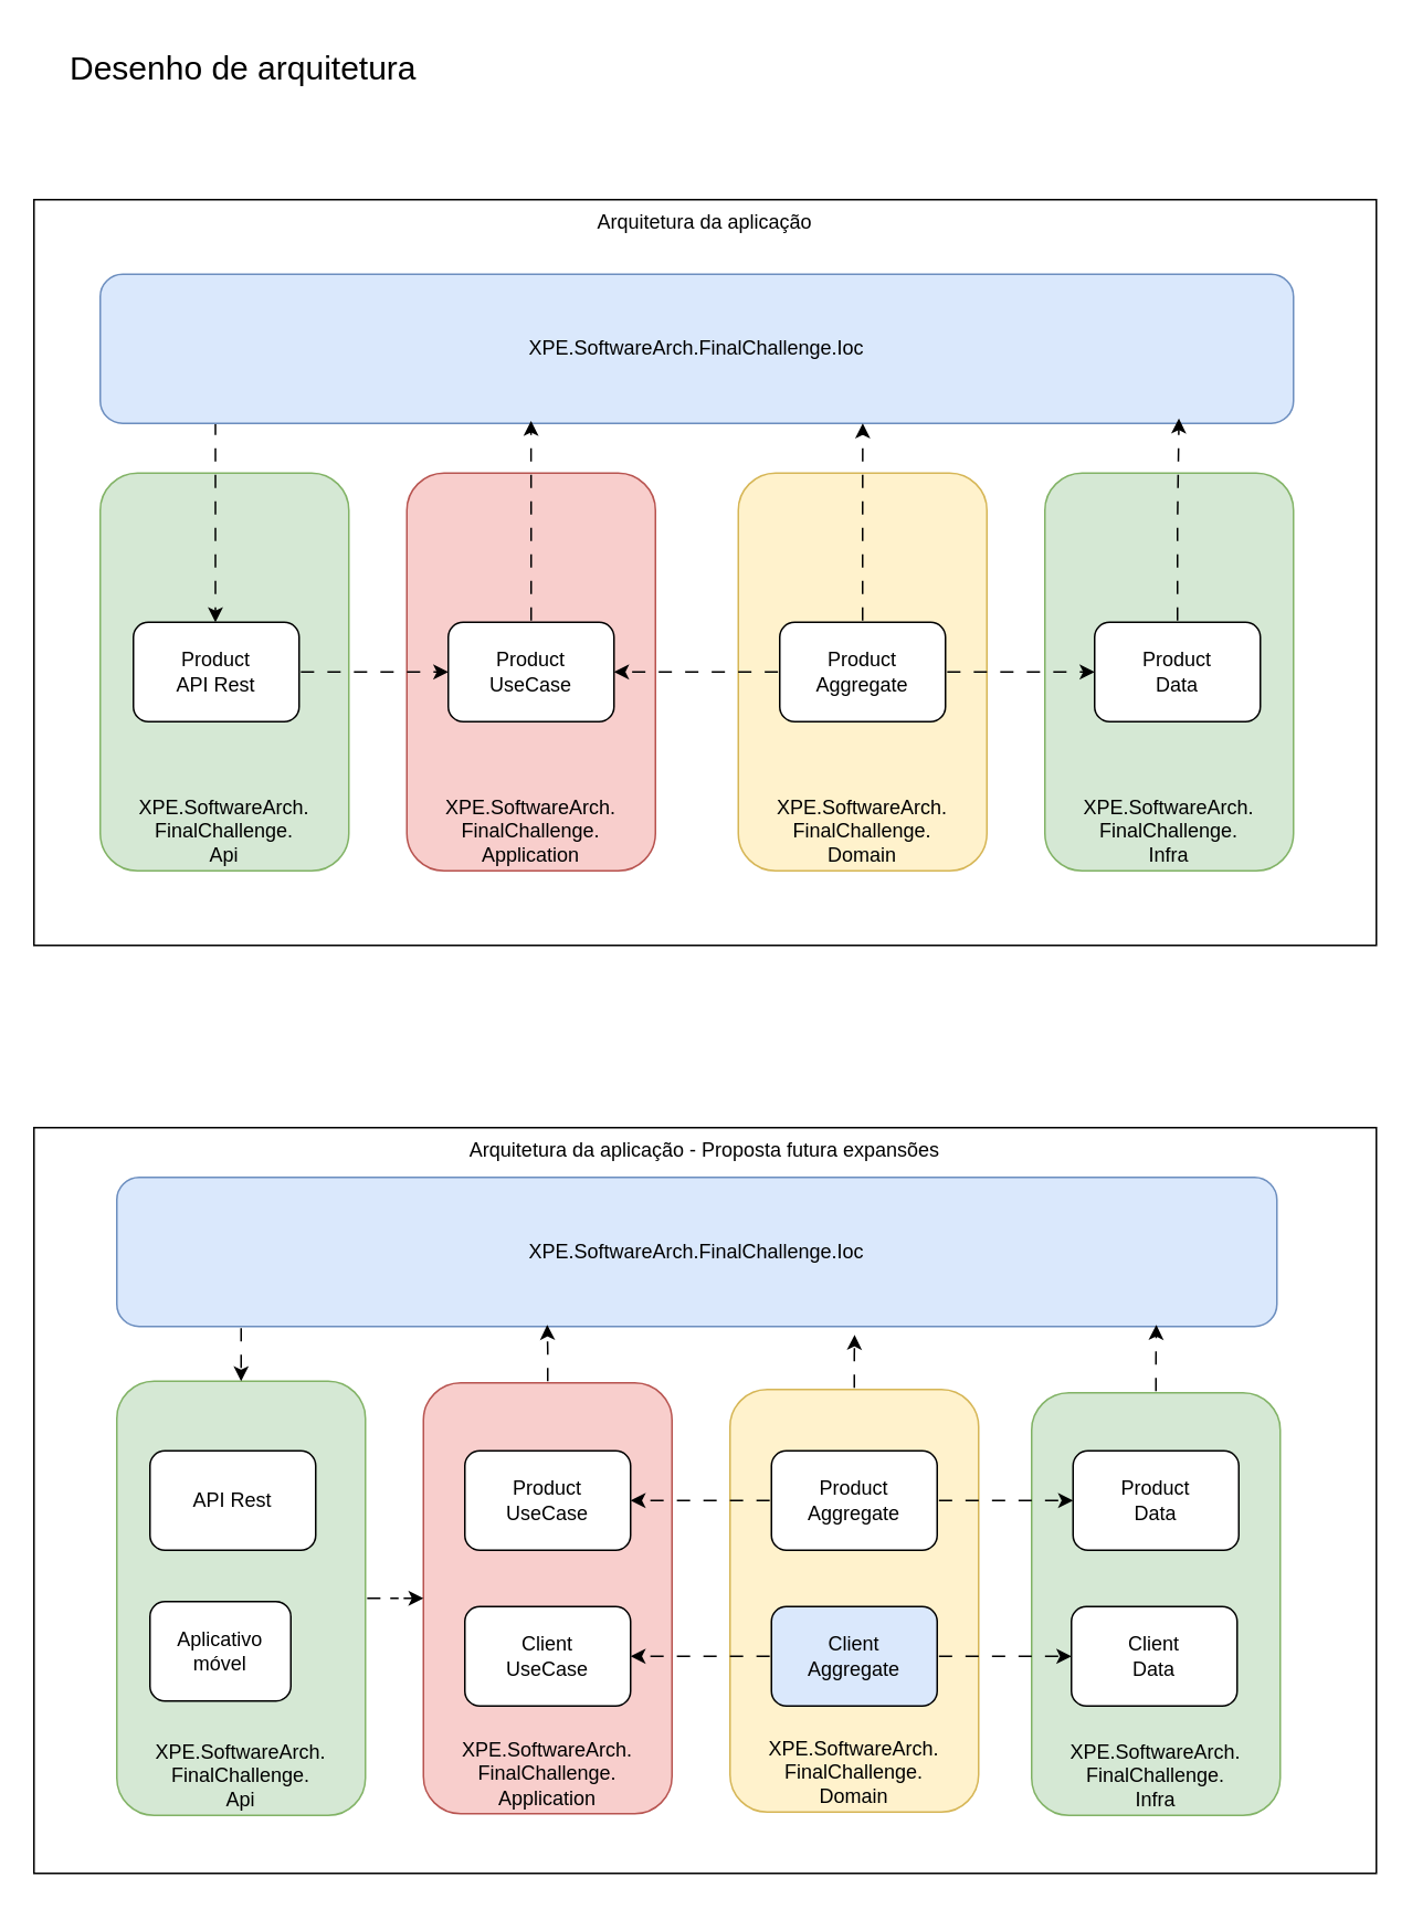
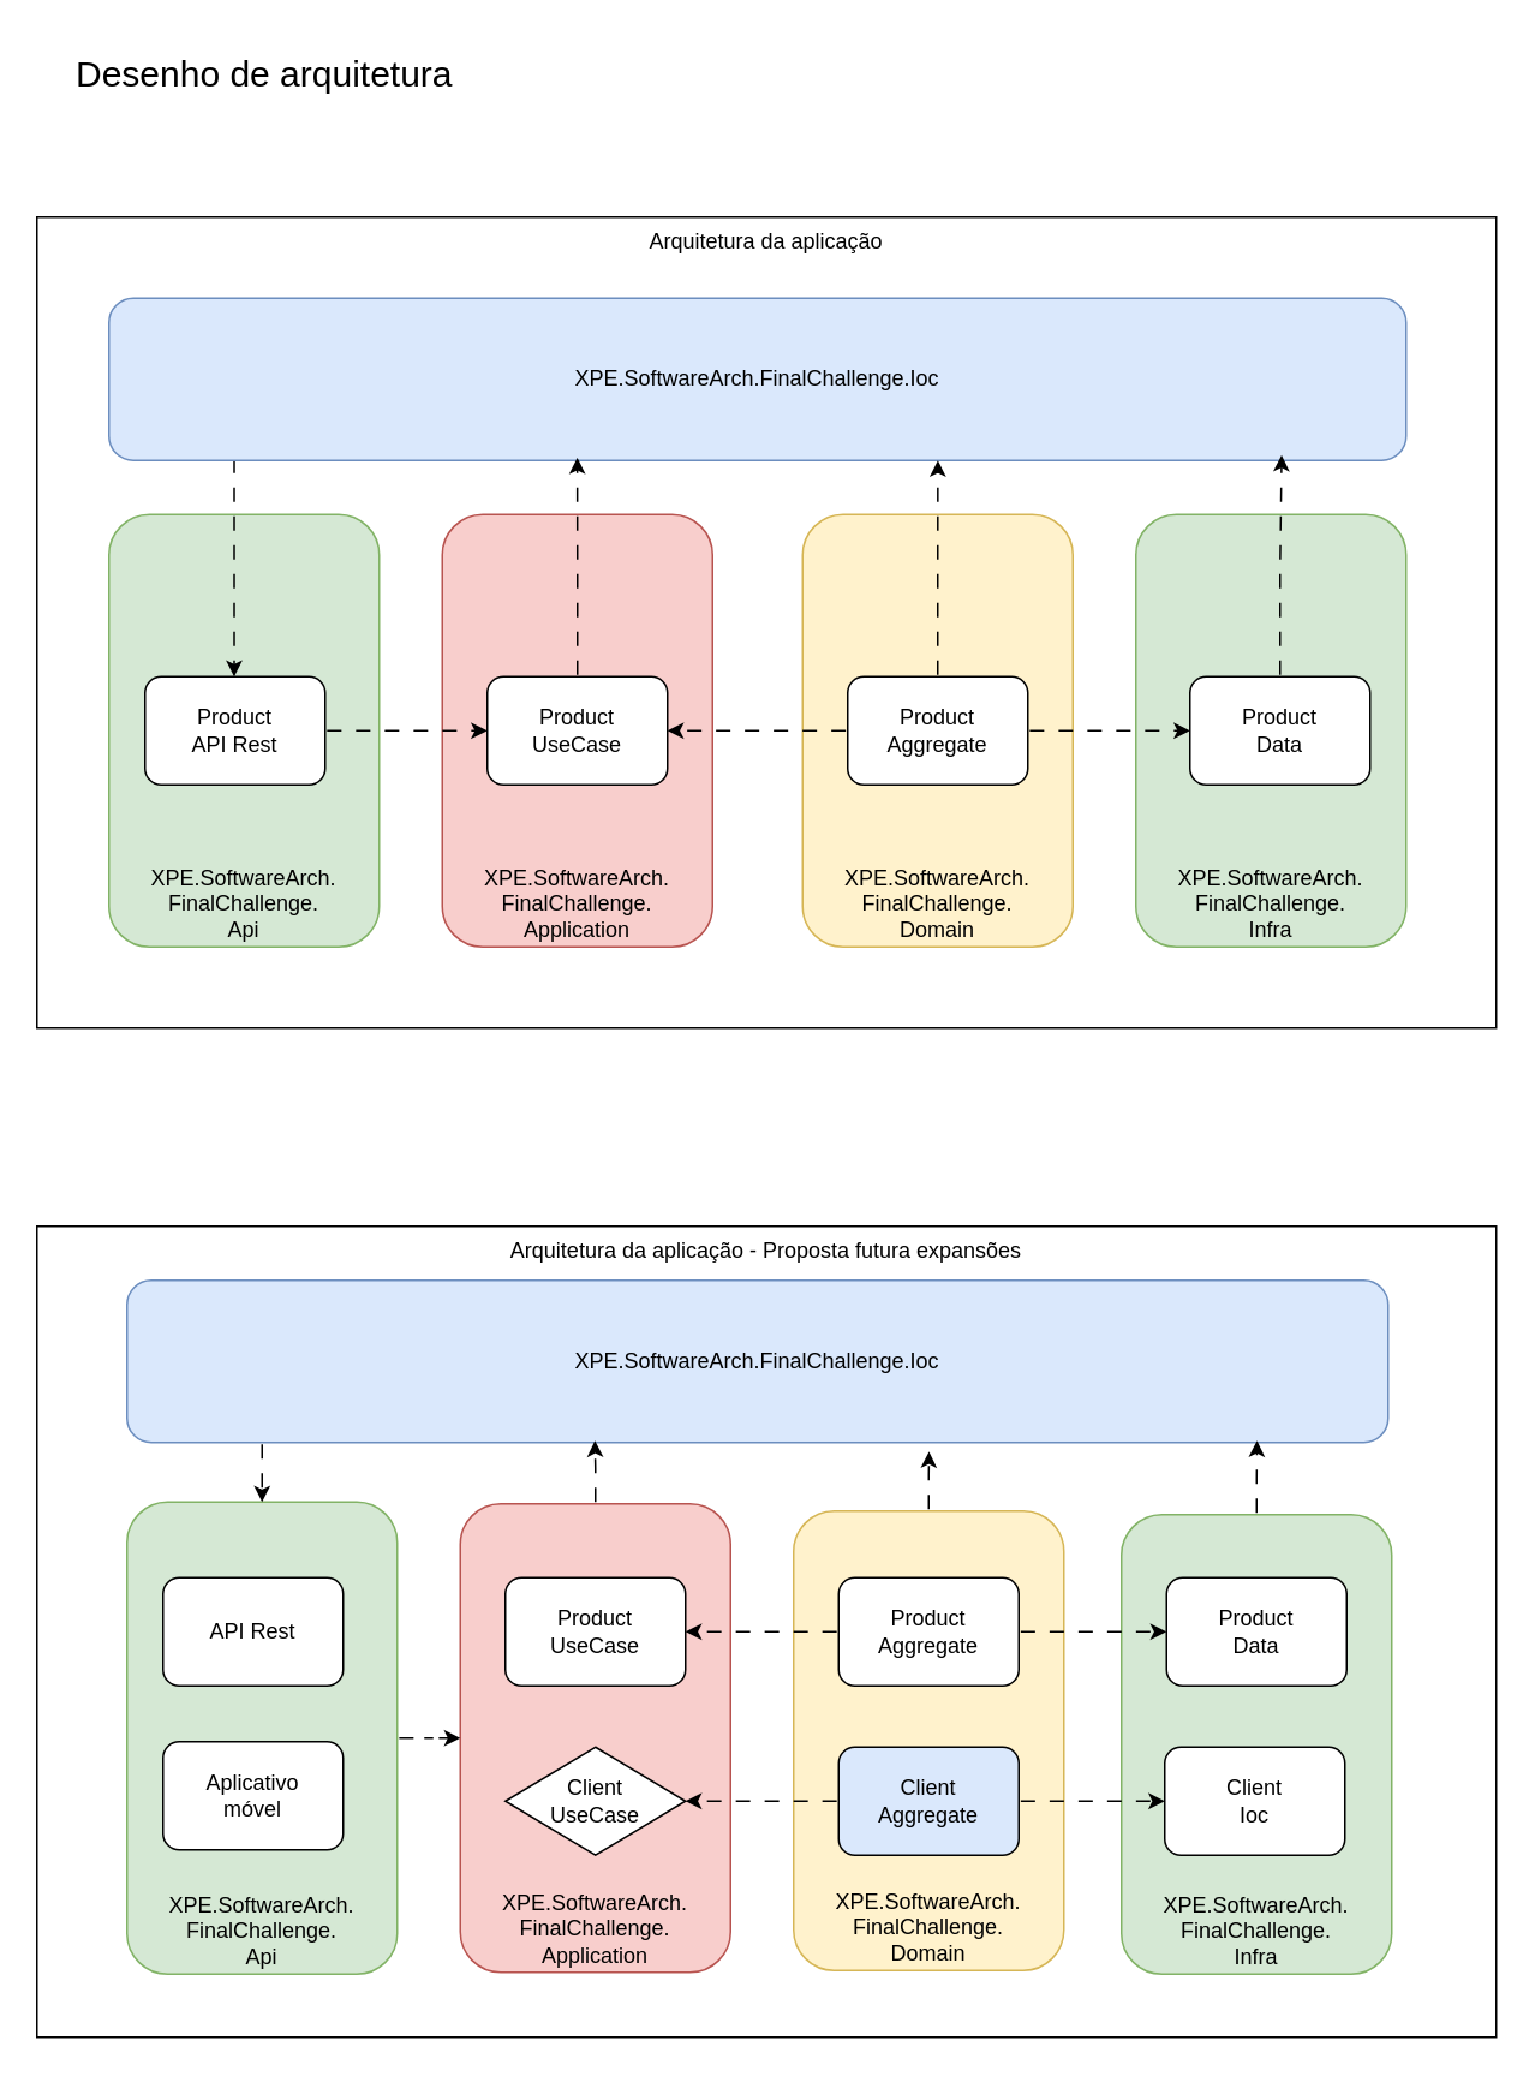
  <mxCell id="0" />
  <mxCell id="1" parent="0" />
  <mxCell id="2" value="Arquitetura da aplicação - Proposta futura expansões" style="rounded=0;whiteSpace=wrap;html=1;verticalAlign=top;align=center;" parent="1" vertex="1"><mxGeometry x="20" y="680" width="810" height="450" as="geometry" /></mxCell>
  <mxCell id="3" value="Arquitetura da aplicação" style="rounded=0;whiteSpace=wrap;html=1;verticalAlign=top;align=center;" parent="1" vertex="1"><mxGeometry x="20" y="120" width="810" height="450" as="geometry" /></mxCell>
  <mxCell id="4" value="XPE.SoftwareArch.&lt;div&gt;FinalChallenge.&lt;/div&gt;&lt;div&gt;Infra&lt;/div&gt;" style="rounded=1;whiteSpace=wrap;html=1;fillColor=#d5e8d4;verticalAlign=bottom;strokeColor=#82b366;" parent="1" vertex="1"><mxGeometry x="630" y="285" width="150" height="240" as="geometry" /></mxCell>
  <mxCell id="5" value="XPE.SoftwareArch.&lt;div&gt;FinalChallenge.&lt;/div&gt;&lt;div&gt;Domain&lt;/div&gt;" style="rounded=1;whiteSpace=wrap;html=1;fillColor=#fff2cc;verticalAlign=bottom;strokeColor=#d6b656;" parent="1" vertex="1"><mxGeometry x="445" y="285" width="150" height="240" as="geometry" /></mxCell>
  <mxCell id="6" value="XPE.SoftwareArch.&lt;br&gt;FinalChallenge.&lt;div&gt;Application&lt;/div&gt;" style="rounded=1;whiteSpace=wrap;html=1;fillColor=#f8cecc;verticalAlign=bottom;strokeColor=#b85450;" parent="1" vertex="1"><mxGeometry x="245" y="285" width="150" height="240" as="geometry" /></mxCell>
  <mxCell id="7" value="XPE.SoftwareArch.&lt;div&gt;FinalChallenge.&lt;/div&gt;&lt;div&gt;Api&lt;/div&gt;" style="rounded=1;whiteSpace=wrap;html=1;fillColor=#d5e8d4;verticalAlign=bottom;strokeColor=#82b366;" parent="1" vertex="1"><mxGeometry x="60" y="285" width="150" height="240" as="geometry" /></mxCell>
  <mxCell id="8" style="edgeStyle=orthogonalEdgeStyle;rounded=0;orthogonalLoop=1;jettySize=auto;html=1;entryX=0;entryY=0.5;entryDx=0;entryDy=0;flowAnimation=1;" parent="1" source="9" target="10" edge="1"><mxGeometry relative="1" as="geometry" /></mxCell>
  <mxCell id="9" value="Product&lt;br&gt;API Rest" style="rounded=1;whiteSpace=wrap;html=1;" parent="1" vertex="1"><mxGeometry x="80" y="375" width="100" height="60" as="geometry" /></mxCell>
  <mxCell id="10" value="Product&lt;br&gt;UseCase" style="rounded=1;whiteSpace=wrap;html=1;" parent="1" vertex="1"><mxGeometry x="270" y="375" width="100" height="60" as="geometry" /></mxCell>
  <mxCell id="11" style="edgeStyle=orthogonalEdgeStyle;rounded=0;orthogonalLoop=1;jettySize=auto;html=1;entryX=1;entryY=0.5;entryDx=0;entryDy=0;flowAnimation=1;" parent="1" source="13" target="10" edge="1"><mxGeometry relative="1" as="geometry" /></mxCell>
  <mxCell id="12" style="edgeStyle=orthogonalEdgeStyle;rounded=0;orthogonalLoop=1;jettySize=auto;html=1;entryX=0;entryY=0.5;entryDx=0;entryDy=0;flowAnimation=1;" parent="1" source="13" target="14" edge="1"><mxGeometry relative="1" as="geometry" /></mxCell>
  <mxCell id="13" value="Product&lt;div&gt;Aggregate&lt;/div&gt;" style="rounded=1;whiteSpace=wrap;html=1;" parent="1" vertex="1"><mxGeometry x="470" y="375" width="100" height="60" as="geometry" /></mxCell>
  <mxCell id="14" value="Product&lt;br&gt;Data" style="rounded=1;whiteSpace=wrap;html=1;" parent="1" vertex="1"><mxGeometry x="660" y="375" width="100" height="60" as="geometry" /></mxCell>
  <mxCell id="15" style="edgeStyle=orthogonalEdgeStyle;rounded=0;orthogonalLoop=1;jettySize=auto;html=1;flowAnimation=1;" parent="1" edge="1"><mxGeometry relative="1" as="geometry"><mxPoint x="129.5" y="205" as="sourcePoint" /><mxPoint x="129.5" y="375" as="targetPoint" /><Array as="points"><mxPoint x="129.5" y="225" /><mxPoint x="129.5" y="225" /></Array></mxGeometry></mxCell>
  <mxCell id="16" value="&lt;span data-end=&quot;595&quot; data-start=&quot;571&quot;&gt;XPE.SoftwareArch.FinalChallenge.Ioc&lt;/span&gt;" style="rounded=1;whiteSpace=wrap;html=1;fillColor=#dae8fc;strokeColor=#6c8ebf;" parent="1" vertex="1"><mxGeometry x="60" y="165" width="720" height="90" as="geometry" /></mxCell>
  <mxCell id="17" style="edgeStyle=orthogonalEdgeStyle;rounded=0;orthogonalLoop=1;jettySize=auto;html=1;entryX=0.361;entryY=0.983;entryDx=0;entryDy=0;entryPerimeter=0;flowAnimation=1;" parent="1" source="10" target="16" edge="1"><mxGeometry relative="1" as="geometry" /></mxCell>
  <mxCell id="18" style="edgeStyle=orthogonalEdgeStyle;rounded=0;orthogonalLoop=1;jettySize=auto;html=1;entryX=0.639;entryY=1;entryDx=0;entryDy=0;entryPerimeter=0;flowAnimation=1;" parent="1" source="13" target="16" edge="1"><mxGeometry relative="1" as="geometry" /></mxCell>
  <mxCell id="19" style="edgeStyle=orthogonalEdgeStyle;rounded=0;orthogonalLoop=1;jettySize=auto;html=1;entryX=0.904;entryY=0.967;entryDx=0;entryDy=0;entryPerimeter=0;flowAnimation=1;" parent="1" source="14" target="16" edge="1"><mxGeometry relative="1" as="geometry" /></mxCell>
  <mxCell id="20" value="Desenho de arquitetura" style="text;html=1;align=center;verticalAlign=middle;resizable=0;points=[];autosize=1;strokeColor=none;fillColor=none;fontSize=20;" parent="1" vertex="1"><mxGeometry x="31" y="20" width="230" height="40" as="geometry" /></mxCell>
  <mxCell id="21" value="XPE.SoftwareArch.&lt;div&gt;FinalChallenge.&lt;/div&gt;&lt;div&gt;Infra&lt;/div&gt;" style="rounded=1;whiteSpace=wrap;html=1;fillColor=#d5e8d4;verticalAlign=bottom;strokeColor=#82b366;" parent="1" vertex="1"><mxGeometry x="622" y="840" width="150" height="255" as="geometry" /></mxCell>
  <mxCell id="22" value="XPE.SoftwareArch.&lt;div&gt;FinalChallenge.&lt;/div&gt;&lt;div&gt;Domain&lt;/div&gt;" style="rounded=1;whiteSpace=wrap;html=1;fillColor=#fff2cc;verticalAlign=bottom;strokeColor=#d6b656;" parent="1" vertex="1"><mxGeometry x="440" y="838" width="150" height="255" as="geometry" /></mxCell>
  <mxCell id="23" value="XPE.SoftwareArch.&lt;br&gt;FinalChallenge.&lt;div&gt;Application&lt;/div&gt;" style="rounded=1;whiteSpace=wrap;html=1;fillColor=#f8cecc;verticalAlign=bottom;strokeColor=#b85450;" parent="1" vertex="1"><mxGeometry x="255" y="834" width="150" height="260" as="geometry" /></mxCell>
  <mxCell id="24" style="edgeStyle=orthogonalEdgeStyle;rounded=0;orthogonalLoop=1;jettySize=auto;html=1;entryX=0;entryY=0.5;entryDx=0;entryDy=0;flowAnimation=1;" parent="1" source="25" target="23" edge="1"><mxGeometry relative="1" as="geometry" /></mxCell>
  <mxCell id="25" value="XPE.SoftwareArch.&lt;div&gt;FinalChallenge.&lt;/div&gt;&lt;div&gt;Api&lt;/div&gt;" style="rounded=1;whiteSpace=wrap;html=1;fillColor=#d5e8d4;verticalAlign=bottom;strokeColor=#82b366;" parent="1" vertex="1"><mxGeometry x="70" y="833" width="150" height="262" as="geometry" /></mxCell>
  <mxCell id="26" value="API Rest" style="rounded=1;whiteSpace=wrap;html=1;" parent="1" vertex="1"><mxGeometry x="90" y="875" width="100" height="60" as="geometry" /></mxCell>
  <mxCell id="27" value="Product&lt;br&gt;UseCase" style="rounded=1;whiteSpace=wrap;html=1;" parent="1" vertex="1"><mxGeometry x="280" y="875" width="100" height="60" as="geometry" /></mxCell>
  <mxCell id="28" style="edgeStyle=orthogonalEdgeStyle;rounded=0;orthogonalLoop=1;jettySize=auto;html=1;entryX=1;entryY=0.5;entryDx=0;entryDy=0;flowAnimation=1;" parent="1" source="30" target="35" edge="1"><mxGeometry relative="1" as="geometry" /></mxCell>
  <mxCell id="29" style="edgeStyle=orthogonalEdgeStyle;rounded=0;orthogonalLoop=1;jettySize=auto;html=1;entryX=0;entryY=0.5;entryDx=0;entryDy=0;flowAnimation=1;" parent="1" source="30" target="39" edge="1"><mxGeometry relative="1" as="geometry" /></mxCell>
  <mxCell id="30" value="Client&lt;div&gt;Aggregate&lt;/div&gt;" style="rounded=1;whiteSpace=wrap;html=1;fillColor=#dae8fc;" parent="1" vertex="1"><mxGeometry x="465" y="969" width="100" height="60" as="geometry" /></mxCell>
  <mxCell id="31" value="Product&lt;br&gt;Data" style="rounded=1;whiteSpace=wrap;html=1;" parent="1" vertex="1"><mxGeometry x="647" y="875" width="100" height="60" as="geometry" /></mxCell>
  <mxCell id="32" style="edgeStyle=orthogonalEdgeStyle;rounded=0;orthogonalLoop=1;jettySize=auto;html=1;entryX=0.5;entryY=0;entryDx=0;entryDy=0;flowAnimation=1;" parent="1" source="33" target="25" edge="1"><mxGeometry relative="1" as="geometry"><Array as="points"><mxPoint x="145" y="825" /><mxPoint x="145" y="825" /></Array></mxGeometry></mxCell>
  <mxCell id="33" value="&lt;span data-end=&quot;595&quot; data-start=&quot;571&quot;&gt;XPE.SoftwareArch.FinalChallenge.Ioc&lt;/span&gt;" style="rounded=1;whiteSpace=wrap;html=1;fillColor=#dae8fc;strokeColor=#6c8ebf;" parent="1" vertex="1"><mxGeometry x="70" y="710" width="700" height="90" as="geometry" /></mxCell>
- <mxCell id="34" value="Aplicativo&lt;br&gt;móvel" style="rounded=1;whiteSpace=wrap;html=1;" parent="1" vertex="1"><mxGeometry x="90" y="966" width="85" height="60" as="geometry" /></mxCell>
- <mxCell id="35" value="Client&lt;br&gt;UseCase" style="rounded=1;whiteSpace=wrap;html=1;" parent="1" vertex="1"><mxGeometry x="280" y="969" width="100" height="60" as="geometry" /></mxCell>
+ <mxCell id="34" value="Aplicativo&lt;br&gt;móvel" style="rounded=1;whiteSpace=wrap;html=1;" parent="1" vertex="1"><mxGeometry x="90" y="966" width="100" height="60" as="geometry" /></mxCell>
+ <mxCell id="35" value="Client&lt;br&gt;UseCase" style="rhombus;whiteSpace=wrap;html=1;" parent="1" vertex="1"><mxGeometry x="280" y="969" width="100" height="60" as="geometry" /></mxCell>
  <mxCell id="36" style="edgeStyle=orthogonalEdgeStyle;rounded=0;orthogonalLoop=1;jettySize=auto;html=1;entryX=0;entryY=0.5;entryDx=0;entryDy=0;flowAnimation=1;" parent="1" source="38" target="31" edge="1"><mxGeometry relative="1" as="geometry" /></mxCell>
  <mxCell id="37" style="edgeStyle=orthogonalEdgeStyle;rounded=0;orthogonalLoop=1;jettySize=auto;html=1;entryX=1;entryY=0.5;entryDx=0;entryDy=0;flowAnimation=1;" parent="1" source="38" target="27" edge="1"><mxGeometry relative="1" as="geometry" /></mxCell>
  <mxCell id="38" value="Product&lt;div&gt;Aggregate&lt;/div&gt;" style="rounded=1;whiteSpace=wrap;html=1;" parent="1" vertex="1"><mxGeometry x="465" y="875" width="100" height="60" as="geometry" /></mxCell>
- <mxCell id="39" value="Client&lt;br&gt;Data" style="rounded=1;whiteSpace=wrap;html=1;" parent="1" vertex="1"><mxGeometry x="646" y="969" width="100" height="60" as="geometry" /></mxCell>
+ <mxCell id="39" value="Client&lt;br&gt;Ioc" style="rounded=1;whiteSpace=wrap;html=1;" parent="1" vertex="1"><mxGeometry x="646" y="969" width="100" height="60" as="geometry" /></mxCell>
  <mxCell id="40" style="edgeStyle=orthogonalEdgeStyle;rounded=0;orthogonalLoop=1;jettySize=auto;html=1;entryX=0.896;entryY=0.989;entryDx=0;entryDy=0;entryPerimeter=0;flowAnimation=1;" parent="1" source="21" target="33" edge="1"><mxGeometry relative="1" as="geometry" /></mxCell>
  <mxCell id="41" style="edgeStyle=orthogonalEdgeStyle;rounded=0;orthogonalLoop=1;jettySize=auto;html=1;entryX=0.636;entryY=1.056;entryDx=0;entryDy=0;entryPerimeter=0;flowAnimation=1;" parent="1" source="22" target="33" edge="1"><mxGeometry relative="1" as="geometry" /></mxCell>
  <mxCell id="42" style="edgeStyle=orthogonalEdgeStyle;rounded=0;orthogonalLoop=1;jettySize=auto;html=1;entryX=0.371;entryY=0.989;entryDx=0;entryDy=0;entryPerimeter=0;flowAnimation=1;" parent="1" source="23" target="33" edge="1"><mxGeometry relative="1" as="geometry" /></mxCell>
